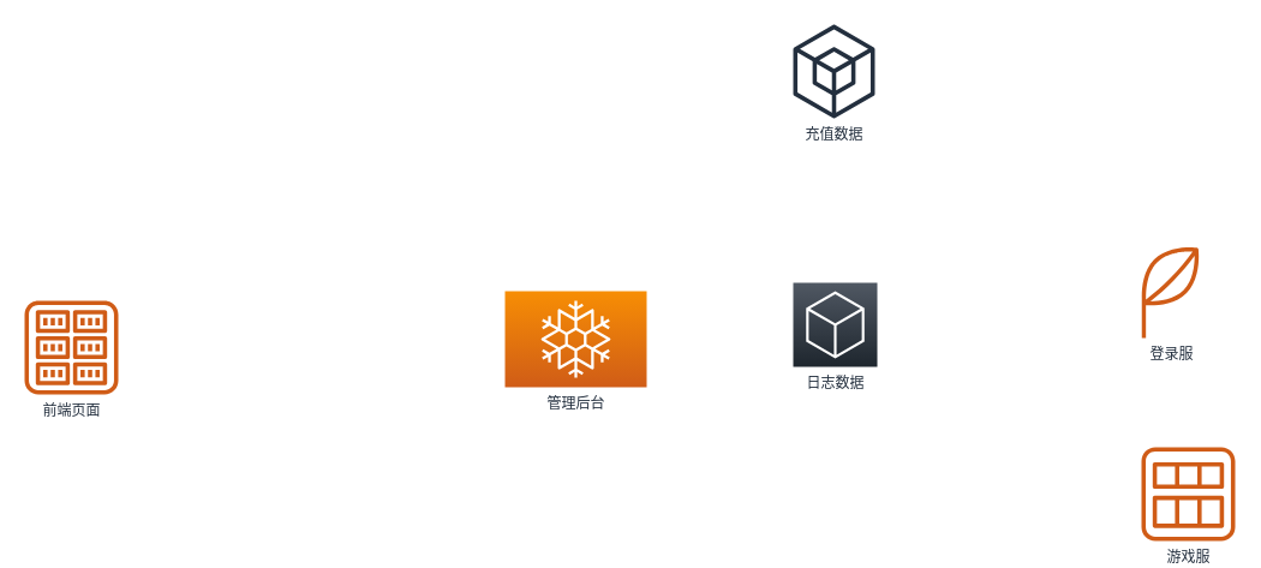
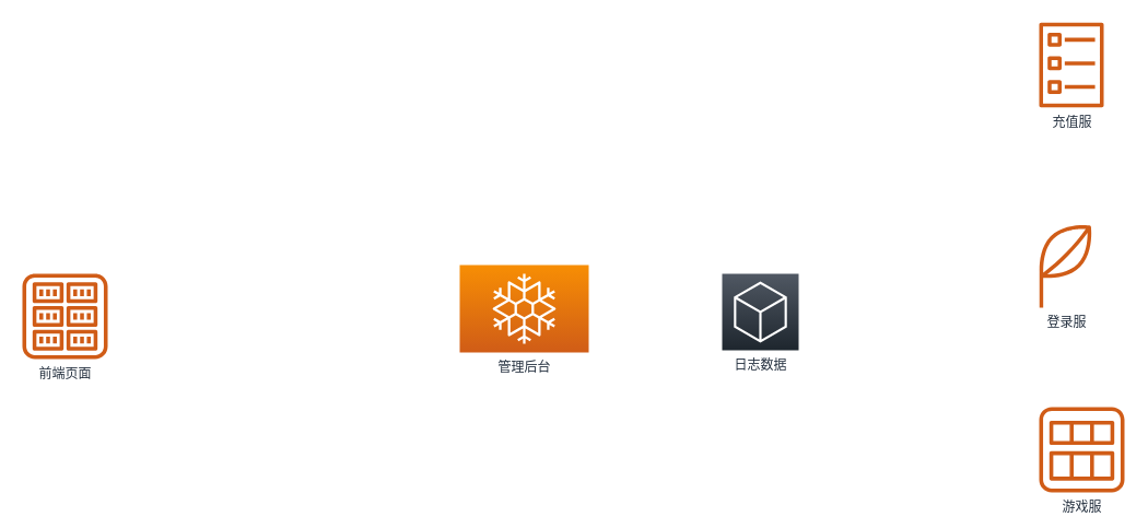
  <mxCell id="0" />
  <mxCell id="1" parent="0" />
- <mxCell id="2" value="充值数据" style="outlineConnect=0;fontColor=#232F3E;gradientColor=none;fillColor=#232F3E;strokeColor=none;dashed=0;verticalLabelPosition=bottom;verticalAlign=top;align=center;html=1;fontSize=12;fontStyle=0;aspect=fixed;pointerEvents=1;shape=mxgraph.aws4.external_sdk;" vertex="1" parent="1"><mxGeometry x="660" y="20" width="68" height="78" as="geometry" /></mxCell>
- <mxCell id="3" value="日志数据" style="gradientDirection=north;outlineConnect=0;fontColor=#232F3E;gradientColor=#505863;fillColor=#1E262E;strokeColor=#ffffff;dashed=0;verticalLabelPosition=bottom;verticalAlign=top;align=center;html=1;fontSize=12;fontStyle=0;aspect=fixed;shape=mxgraph.aws4.resourceIcon;resIcon=mxgraph.aws4.general;" vertex="1" parent="1"><mxGeometry x="660" y="235" width="70" height="70" as="geometry" /></mxCell>
+ <mxCell id="3" value="日志数据" style="gradientDirection=north;outlineConnect=0;fontColor=#232F3E;gradientColor=#505863;fillColor=#1E262E;strokeColor=#ffffff;dashed=0;verticalLabelPosition=bottom;verticalAlign=top;align=center;html=1;fontSize=12;fontStyle=0;aspect=fixed;shape=mxgraph.aws4.resourceIcon;resIcon=mxgraph.aws4.general;" vertex="1" parent="1"><mxGeometry x="660" y="250" width="70" height="70" as="geometry" /></mxCell>
+ <mxCell id="4" value="充值服" style="outlineConnect=0;fontColor=#232F3E;gradientColor=none;fillColor=#D05C17;strokeColor=none;dashed=0;verticalLabelPosition=bottom;verticalAlign=top;align=center;html=1;fontSize=12;fontStyle=0;aspect=fixed;pointerEvents=1;shape=mxgraph.aws4.ecs_task;" vertex="1" parent="1"><mxGeometry x="950" y="20" width="59" height="78" as="geometry" /></mxCell>
  <mxCell id="5" value="登录服" style="outlineConnect=0;fontColor=#232F3E;gradientColor=none;fillColor=#D05C17;strokeColor=none;dashed=0;verticalLabelPosition=bottom;verticalAlign=top;align=center;html=1;fontSize=12;fontStyle=0;aspect=fixed;pointerEvents=1;shape=mxgraph.aws4.application;" vertex="1" parent="1"><mxGeometry x="950" y="203" width="50" height="78" as="geometry" /></mxCell>
  <mxCell id="6" value="游戏服" style="outlineConnect=0;fontColor=#232F3E;gradientColor=none;fillColor=#D05C17;strokeColor=none;dashed=0;verticalLabelPosition=bottom;verticalAlign=top;align=center;html=1;fontSize=12;fontStyle=0;aspect=fixed;pointerEvents=1;shape=mxgraph.aws4.ami;" vertex="1" parent="1"><mxGeometry x="950" y="372" width="78" height="78" as="geometry" /></mxCell>
  <mxCell id="7" value="管理后台" style="outlineConnect=0;fontColor=#232F3E;gradientColor=#F78E04;gradientDirection=north;fillColor=#D05C17;strokeColor=#ffffff;dashed=0;verticalLabelPosition=bottom;verticalAlign=top;align=center;html=1;fontSize=12;fontStyle=0;aspect=fixed;shape=mxgraph.aws4.resourceIcon;resIcon=mxgraph.aws4.thinkbox_frost;" vertex="1" parent="1"><mxGeometry x="420" y="242" width="118" height="80" as="geometry" /></mxCell>
  <mxCell id="8" value="前端页面" style="outlineConnect=0;fontColor=#232F3E;gradientColor=none;fillColor=#D05C17;strokeColor=none;dashed=0;verticalLabelPosition=bottom;verticalAlign=top;align=center;html=1;fontSize=12;fontStyle=0;aspect=fixed;pointerEvents=1;shape=mxgraph.aws4.registry;" vertex="1" parent="1"><mxGeometry x="20" y="250" width="78" height="78" as="geometry" /></mxCell>
